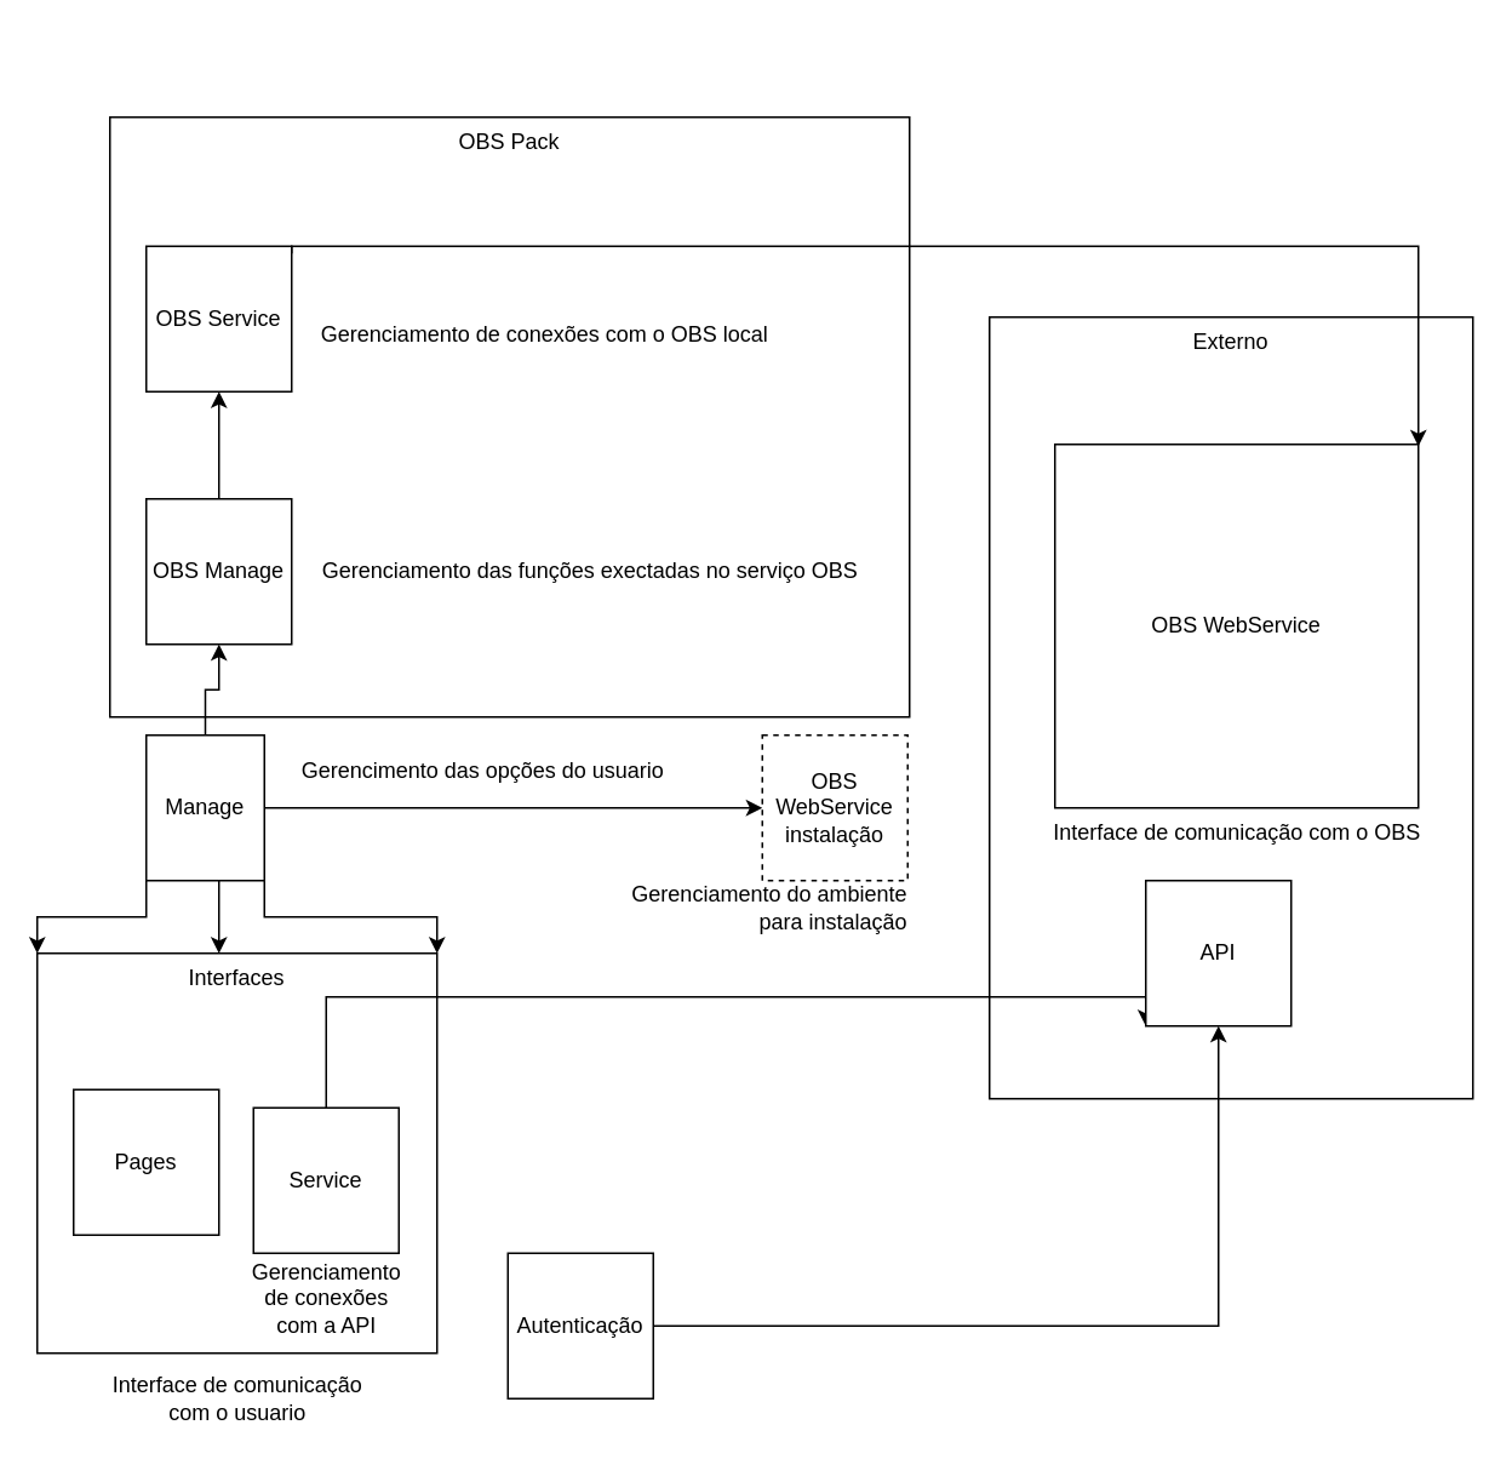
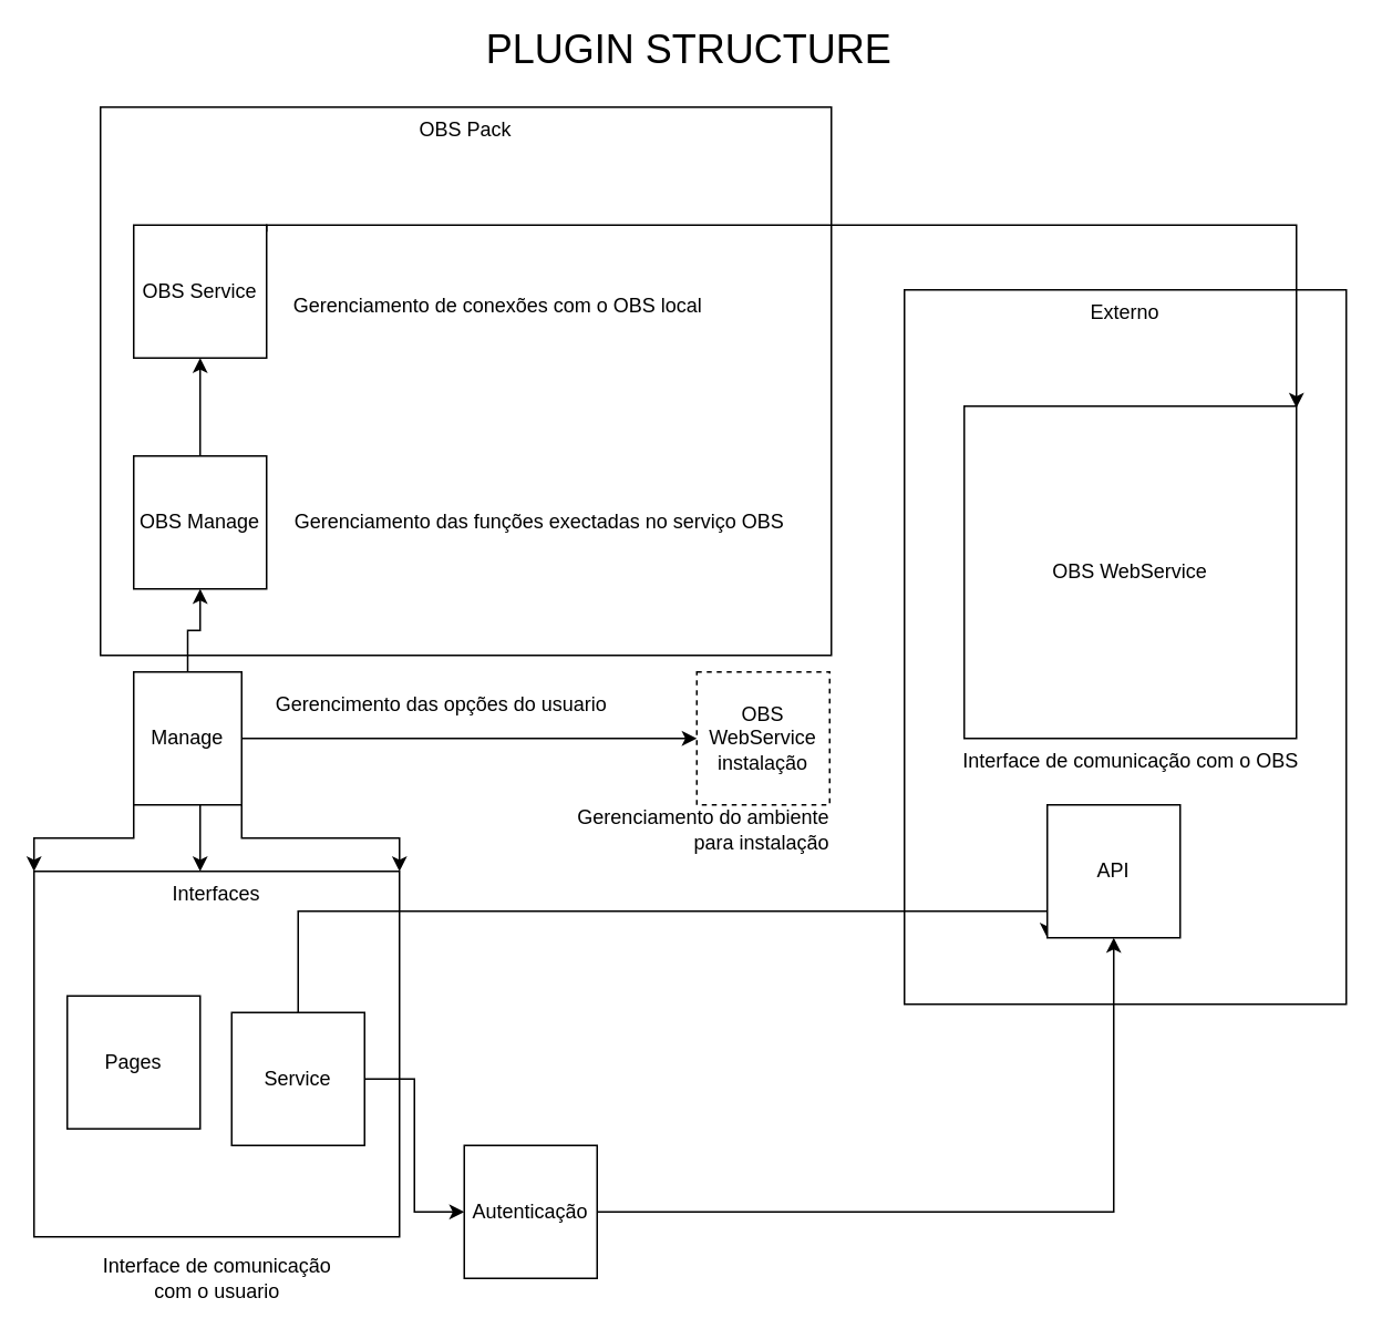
  <mxCell id="0" />
  <mxCell id="1" parent="0" />
  <mxCell id="2" value="Externo" style="rounded=0;whiteSpace=wrap;html=1;align=center;verticalAlign=top;" vertex="1" parent="1"><mxGeometry x="544" y="174" width="266" height="430" as="geometry" /></mxCell>
  <mxCell id="3" value="OBS Pack" style="rounded=0;whiteSpace=wrap;html=1;verticalAlign=top;" vertex="1" parent="1"><mxGeometry x="60" y="64" width="440" height="330" as="geometry" /></mxCell>
  <mxCell id="4" value="Interfaces" style="whiteSpace=wrap;html=1;aspect=fixed;verticalAlign=top;" parent="1" vertex="1"><mxGeometry x="20" y="524" width="220" height="220" as="geometry" /></mxCell>
  <mxCell id="5" style="edgeStyle=orthogonalEdgeStyle;rounded=0;orthogonalLoop=1;jettySize=auto;html=1;entryX=0;entryY=1;entryDx=0;entryDy=0;" edge="1" parent="1" source="7" target="8"><mxGeometry relative="1" as="geometry"><mxPoint x="770" y="544" as="targetPoint" /><Array as="points"><mxPoint x="179" y="548" /></Array></mxGeometry></mxCell>
+ <mxCell id="6" style="edgeStyle=orthogonalEdgeStyle;rounded=0;orthogonalLoop=1;jettySize=auto;html=1;" edge="1" parent="1" source="7" target="29"><mxGeometry relative="1" as="geometry"><mxPoint x="280" y="754" as="targetPoint" /></mxGeometry></mxCell>
  <mxCell id="7" value="Service" style="whiteSpace=wrap;html=1;aspect=fixed;" parent="1" vertex="1"><mxGeometry x="139" y="609" width="80" height="80" as="geometry" /></mxCell>
  <mxCell id="8" value="API" style="whiteSpace=wrap;html=1;aspect=fixed;" vertex="1" parent="1"><mxGeometry x="630" y="484" width="80" height="80" as="geometry" /></mxCell>
  <mxCell id="9" style="edgeStyle=orthogonalEdgeStyle;rounded=0;orthogonalLoop=1;jettySize=auto;html=1;" edge="1" parent="1" source="14" target="4"><mxGeometry relative="1" as="geometry"><Array as="points"><mxPoint x="120" y="514" /><mxPoint x="120" y="514" /></Array></mxGeometry></mxCell>
  <mxCell id="10" style="edgeStyle=orthogonalEdgeStyle;rounded=0;orthogonalLoop=1;jettySize=auto;html=1;exitX=1;exitY=1;exitDx=0;exitDy=0;entryX=1;entryY=0;entryDx=0;entryDy=0;" edge="1" parent="1" source="14" target="4"><mxGeometry relative="1" as="geometry" /></mxCell>
  <mxCell id="11" style="edgeStyle=orthogonalEdgeStyle;rounded=0;orthogonalLoop=1;jettySize=auto;html=1;exitX=0;exitY=1;exitDx=0;exitDy=0;entryX=0;entryY=0;entryDx=0;entryDy=0;" edge="1" parent="1" source="14" target="4"><mxGeometry relative="1" as="geometry" /></mxCell>
  <mxCell id="12" style="edgeStyle=orthogonalEdgeStyle;rounded=0;orthogonalLoop=1;jettySize=auto;html=1;entryX=0.5;entryY=1;entryDx=0;entryDy=0;" edge="1" parent="1" source="14" target="19"><mxGeometry relative="1" as="geometry" /></mxCell>
  <mxCell id="13" style="edgeStyle=orthogonalEdgeStyle;rounded=0;orthogonalLoop=1;jettySize=auto;html=1;entryX=0;entryY=0.5;entryDx=0;entryDy=0;" edge="1" parent="1" source="14" target="25"><mxGeometry relative="1" as="geometry" /></mxCell>
  <mxCell id="14" value="Manage" style="whiteSpace=wrap;html=1;aspect=fixed;" vertex="1" parent="1"><mxGeometry x="80" y="404" width="65" height="80" as="geometry" /></mxCell>
  <mxCell id="15" value="OBS WebService" style="whiteSpace=wrap;html=1;aspect=fixed;" vertex="1" parent="1"><mxGeometry x="580" y="244" width="200" height="200" as="geometry" /></mxCell>
  <mxCell id="16" style="edgeStyle=orthogonalEdgeStyle;rounded=0;orthogonalLoop=1;jettySize=auto;html=1;exitX=1;exitY=0;exitDx=0;exitDy=0;entryX=1;entryY=0;entryDx=0;entryDy=0;" edge="1" parent="1"><mxGeometry relative="1" as="geometry"><mxPoint x="160" y="139" as="sourcePoint" /><mxPoint x="780" y="245" as="targetPoint" /><Array as="points"><mxPoint x="160" y="135" /><mxPoint x="780" y="135" /></Array></mxGeometry></mxCell>
  <mxCell id="17" value="OBS Service" style="whiteSpace=wrap;html=1;aspect=fixed;" vertex="1" parent="1"><mxGeometry x="80" y="135" width="80" height="80" as="geometry" /></mxCell>
  <mxCell id="18" style="edgeStyle=orthogonalEdgeStyle;rounded=0;orthogonalLoop=1;jettySize=auto;html=1;entryX=0.5;entryY=1;entryDx=0;entryDy=0;" edge="1" parent="1" source="19" target="17"><mxGeometry relative="1" as="geometry" /></mxCell>
  <mxCell id="19" value="OBS Manage" style="whiteSpace=wrap;html=1;aspect=fixed;" vertex="1" parent="1"><mxGeometry x="80" y="274" width="80" height="80" as="geometry" /></mxCell>
+ <mxCell id="20" value="&lt;font style=&quot;font-size: 24px&quot;&gt;PLUGIN STRUCTURE&lt;/font&gt;" style="text;html=1;align=center;verticalAlign=middle;resizable=0;points=[];autosize=1;" vertex="1" parent="1"><mxGeometry x="284" y="20" width="260" height="20" as="geometry" /></mxCell>
  <mxCell id="21" value="Interface de comunicação com o OBS" style="text;html=1;align=center;verticalAlign=middle;resizable=0;points=[];autosize=1;" vertex="1" parent="1"><mxGeometry x="570" y="448" width="220" height="20" as="geometry" /></mxCell>
  <mxCell id="22" value="Gerenciamento de conexões com o OBS local" style="text;html=1;align=center;verticalAlign=middle;resizable=0;points=[];autosize=1;" vertex="1" parent="1"><mxGeometry x="169" y="174" width="260" height="20" as="geometry" /></mxCell>
  <mxCell id="23" value="Gerenciamento das funções exectadas no serviço OBS" style="text;html=1;align=center;verticalAlign=middle;resizable=0;points=[];autosize=1;" vertex="1" parent="1"><mxGeometry x="169" y="304" width="310" height="20" as="geometry" /></mxCell>
  <mxCell id="24" value="Gerencimento das opções do usuario" style="text;html=1;align=center;verticalAlign=middle;resizable=0;points=[];autosize=1;" vertex="1" parent="1"><mxGeometry x="160" y="414" width="210" height="20" as="geometry" /></mxCell>
  <mxCell id="25" value="OBS WebService instalação" style="whiteSpace=wrap;html=1;aspect=fixed;dashed=1;" vertex="1" parent="1"><mxGeometry x="419" y="404" width="80" height="80" as="geometry" /></mxCell>
  <mxCell id="26" value="&amp;nbsp;Gerenciamento do ambiente &lt;br&gt;para instalação" style="text;html=1;align=right;verticalAlign=middle;resizable=0;points=[];autosize=1;" vertex="1" parent="1"><mxGeometry x="330" y="484" width="170" height="30" as="geometry" /></mxCell>
  <mxCell id="27" value="Interface de comunicação &lt;br&gt;com o usuario" style="text;html=1;align=center;verticalAlign=middle;resizable=0;points=[];autosize=1;" vertex="1" parent="1"><mxGeometry x="55" y="754" width="150" height="30" as="geometry" /></mxCell>
  <mxCell id="28" style="edgeStyle=orthogonalEdgeStyle;rounded=0;orthogonalLoop=1;jettySize=auto;html=1;" edge="1" parent="1" source="29" target="8"><mxGeometry relative="1" as="geometry" /></mxCell>
  <mxCell id="29" value="Autenticação" style="whiteSpace=wrap;html=1;aspect=fixed;" vertex="1" parent="1"><mxGeometry x="279" y="689" width="80" height="80" as="geometry" /></mxCell>
- <mxCell id="30" value="Gerenciamento &lt;br&gt;de conexões &lt;br&gt;com a API" style="text;html=1;align=center;verticalAlign=middle;resizable=0;points=[];autosize=1;" vertex="1" parent="1"><mxGeometry x="129" y="689" width="100" height="50" as="geometry" /></mxCell>
  <mxCell id="31" value="Pages" style="whiteSpace=wrap;html=1;aspect=fixed;" vertex="1" parent="1"><mxGeometry x="40" y="599" width="80" height="80" as="geometry" /></mxCell>
